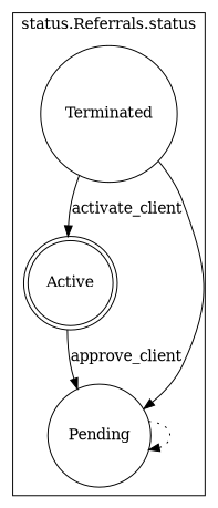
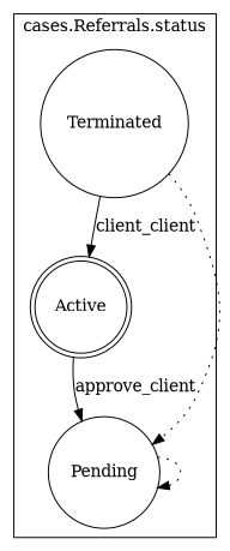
  digraph {
    node [shape=circle]
    n1 [label=Active shape=doublecircle]
    n2 [label=Terminated]
    n3 [label=Pending]
    subgraph cluster_1 {
-     label="status.Referrals.status"
+     label="cases.Referrals.status"
      n1
      n2
      n3
    }
    n1 -> n3 [label=approve_client]
-   n2 -> n1 [label=activate_client]
-   n2 -> n3 [style=solid]
+   n2 -> n1 [label=client_client]
+   n2 -> n3 [style=dotted]
    n3 -> n3 [style=dotted]
  }
